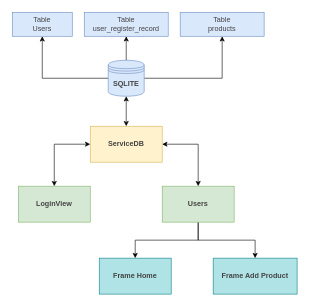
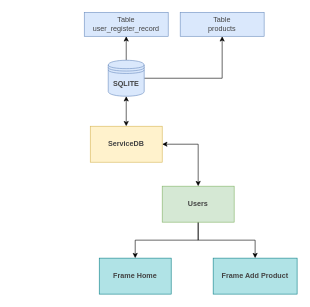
  <mxCell id="0" />
  <mxCell id="1" parent="0" />
- <mxCell id="2" style="edgeStyle=orthogonalEdgeStyle;rounded=0;orthogonalLoop=1;jettySize=auto;html=1;entryX=0;entryY=0.5;entryDx=0;entryDy=0;startArrow=classic;startFill=1;" parent="1" source="3" target="13" edge="1"><mxGeometry relative="1" as="geometry" /></mxCell>
- <mxCell id="3" value="&lt;b&gt;LoginView&lt;/b&gt;" style="rounded=0;whiteSpace=wrap;html=1;fillColor=#d5e8d4;strokeColor=#82b366;align=center;verticalAlign=middle;fontFamily=Helvetica;fontSize=12;fontColor=#424242;" parent="1" vertex="1"><mxGeometry x="30" y="310" width="120" height="60" as="geometry" /></mxCell>
- <mxCell id="4" style="edgeStyle=orthogonalEdgeStyle;rounded=0;orthogonalLoop=1;jettySize=auto;html=1;" parent="1" source="7" target="14" edge="1"><mxGeometry relative="1" as="geometry" /></mxCell>
  <mxCell id="5" style="edgeStyle=orthogonalEdgeStyle;rounded=0;orthogonalLoop=1;jettySize=auto;html=1;" parent="1" source="7" target="15" edge="1"><mxGeometry relative="1" as="geometry" /></mxCell>
  <mxCell id="6" style="edgeStyle=orthogonalEdgeStyle;rounded=0;orthogonalLoop=1;jettySize=auto;html=1;" parent="1" source="7" target="16" edge="1"><mxGeometry relative="1" as="geometry" /></mxCell>
  <mxCell id="7" value="&lt;b&gt;SQLITE&lt;/b&gt;" style="shape=datastore;whiteSpace=wrap;html=1;fillColor=#dae8fc;strokeColor=#6c8ebf;fontColor=#424242;" parent="1" vertex="1"><mxGeometry x="180" y="100" width="60" height="60" as="geometry" /></mxCell>
  <mxCell id="8" style="edgeStyle=orthogonalEdgeStyle;rounded=0;orthogonalLoop=1;jettySize=auto;html=1;" parent="1" source="10" target="17" edge="1"><mxGeometry relative="1" as="geometry" /></mxCell>
  <mxCell id="9" style="edgeStyle=orthogonalEdgeStyle;rounded=0;orthogonalLoop=1;jettySize=auto;html=1;" parent="1" source="10" target="18" edge="1"><mxGeometry relative="1" as="geometry" /></mxCell>
  <mxCell id="10" value="&lt;b&gt;Users&lt;/b&gt;" style="rounded=0;whiteSpace=wrap;html=1;fillColor=#d5e8d4;strokeColor=#82b366;align=center;verticalAlign=middle;fontFamily=Helvetica;fontSize=12;fontColor=#424242;" parent="1" vertex="1"><mxGeometry x="270" y="310" width="120" height="60" as="geometry" /></mxCell>
  <mxCell id="11" style="edgeStyle=orthogonalEdgeStyle;rounded=0;orthogonalLoop=1;jettySize=auto;html=1;entryX=0.5;entryY=0;entryDx=0;entryDy=0;exitX=1;exitY=0.5;exitDx=0;exitDy=0;startArrow=classic;startFill=1;" parent="1" source="13" target="10" edge="1"><mxGeometry relative="1" as="geometry" /></mxCell>
  <mxCell id="12" style="edgeStyle=orthogonalEdgeStyle;rounded=0;orthogonalLoop=1;jettySize=auto;html=1;startArrow=classic;startFill=1;" parent="1" source="13" target="7" edge="1"><mxGeometry relative="1" as="geometry" /></mxCell>
  <mxCell id="13" value="&lt;b&gt;ServiceDB&lt;/b&gt;" style="rounded=0;whiteSpace=wrap;html=1;fillColor=#fff2cc;strokeColor=#d6b656;align=center;verticalAlign=middle;fontFamily=Helvetica;fontSize=12;fontColor=#424242;" parent="1" vertex="1"><mxGeometry x="150" y="210" width="120" height="60" as="geometry" /></mxCell>
- <mxCell id="14" value="Table&lt;br&gt;Users" style="whiteSpace=wrap;html=1;align=center;fillColor=#dae8fc;strokeColor=#6c8ebf;fontColor=#424242;" parent="1" vertex="1"><mxGeometry x="20" y="20" width="100" height="40" as="geometry" /></mxCell>
  <mxCell id="15" value="Table user_register_record" style="whiteSpace=wrap;html=1;align=center;fillColor=#dae8fc;strokeColor=#6c8ebf;fontColor=#424242;" parent="1" vertex="1"><mxGeometry x="140" y="20" width="140" height="40" as="geometry" /></mxCell>
  <mxCell id="16" value="Table &lt;br&gt;products" style="whiteSpace=wrap;html=1;align=center;fillColor=#dae8fc;strokeColor=#6c8ebf;fontColor=#424242;" parent="1" vertex="1"><mxGeometry x="300" y="20" width="140" height="40" as="geometry" /></mxCell>
  <mxCell id="17" value="&lt;b&gt;Frame Home&lt;/b&gt;" style="rounded=0;whiteSpace=wrap;html=1;fillColor=#b0e3e6;strokeColor=#0e8088;align=center;verticalAlign=middle;fontFamily=Helvetica;fontSize=12;fontColor=#424242;" parent="1" vertex="1"><mxGeometry x="165" y="430" width="120" height="60" as="geometry" /></mxCell>
  <mxCell id="18" value="&lt;b&gt;Frame Add Product&lt;/b&gt;" style="rounded=0;whiteSpace=wrap;html=1;fillColor=#b0e3e6;strokeColor=#0e8088;align=center;verticalAlign=middle;fontFamily=Helvetica;fontSize=12;fontColor=#424242;" parent="1" vertex="1"><mxGeometry x="355" y="430" width="140" height="60" as="geometry" /></mxCell>
